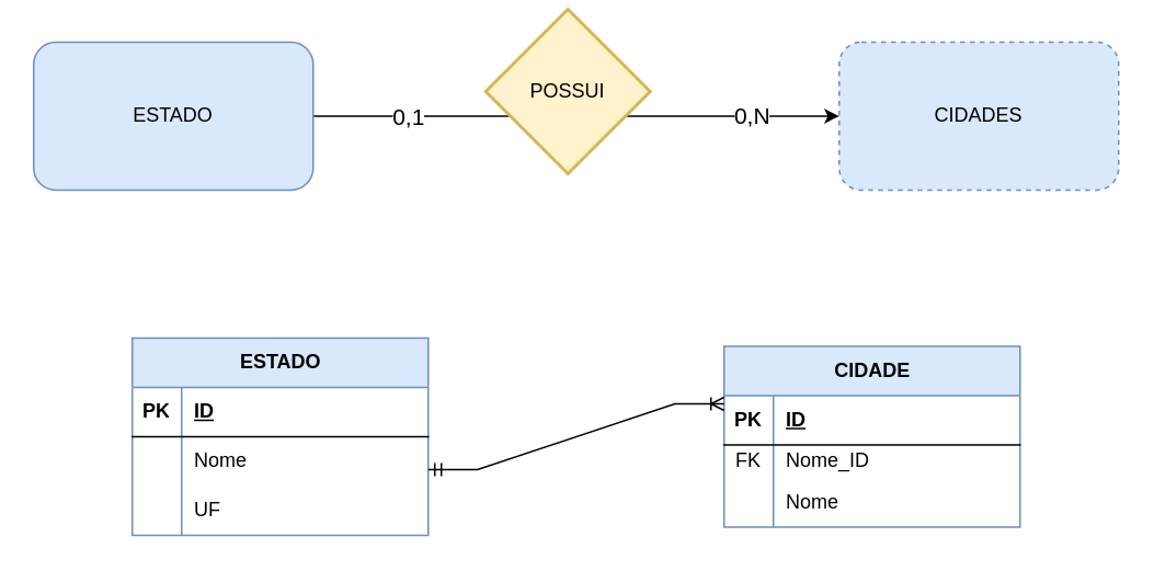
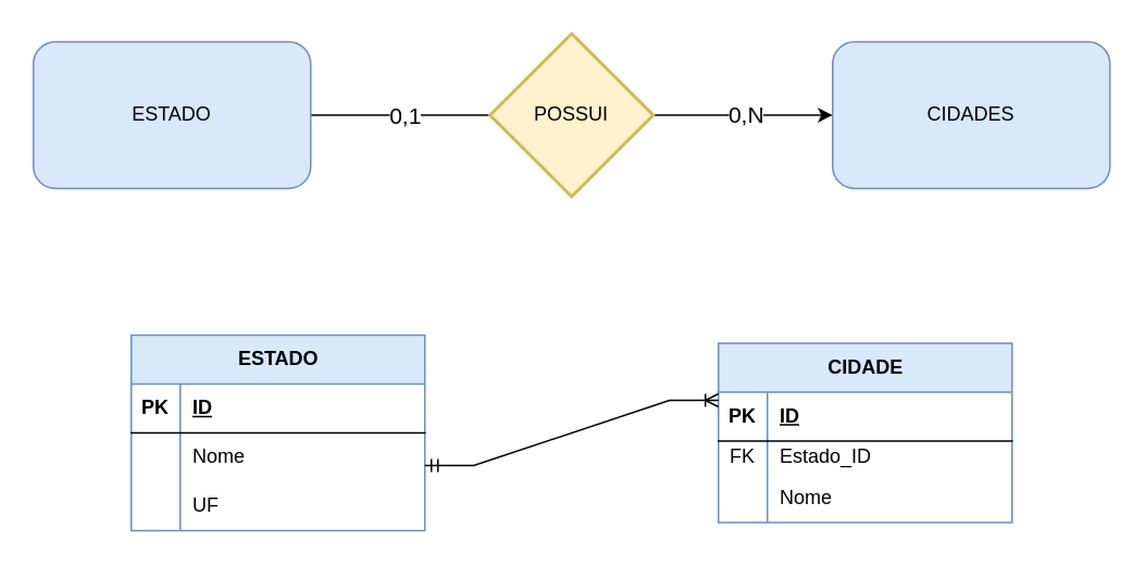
  <mxCell id="0" />
  <mxCell id="1" parent="0" />
  <mxCell id="2" style="edgeStyle=orthogonalEdgeStyle;rounded=0;orthogonalLoop=1;jettySize=auto;html=1;entryX=0;entryY=0.5;entryDx=0;entryDy=0;" edge="1" parent="1" source="6" target="7"><mxGeometry relative="1" as="geometry"><mxPoint x="420" y="70" as="targetPoint" /></mxGeometry></mxCell>
  <mxCell id="3" value="1" style="edgeLabel;html=1;align=center;verticalAlign=middle;resizable=0;points=[];" vertex="1" connectable="0" parent="2"><mxGeometry x="-0.675" y="1" relative="1" as="geometry"><mxPoint as="offset" /></mxGeometry></mxCell>
  <mxCell id="4" value="0,N" style="edgeLabel;html=1;align=center;verticalAlign=middle;resizable=0;points=[];fontSize=14;" vertex="1" connectable="0" parent="2"><mxGeometry x="0.662" y="1" relative="1" as="geometry"><mxPoint as="offset" /></mxGeometry></mxCell>
  <mxCell id="5" value="0,1" style="edgeLabel;html=1;align=center;verticalAlign=middle;resizable=0;points=[];fontSize=14;" vertex="1" connectable="0" parent="2"><mxGeometry x="-0.646" relative="1" as="geometry"><mxPoint as="offset" /></mxGeometry></mxCell>
  <mxCell id="6" value="ESTADO" style="rounded=1;whiteSpace=wrap;html=1;fillColor=#dae8fc;strokeColor=#6c8ebf;" vertex="1" parent="1"><mxGeometry x="20" y="25" width="170" height="90" as="geometry" /></mxCell>
- <mxCell id="7" value="CIDADES" style="rounded=1;whiteSpace=wrap;html=1;fillColor=#dae8fc;strokeColor=#6c8ebf;dashed=1;" vertex="1" parent="1"><mxGeometry x="510" y="25" width="170" height="90" as="geometry" /></mxCell>
- <mxCell id="8" value="POSSUI" style="strokeWidth=2;html=1;shape=mxgraph.flowchart.decision;whiteSpace=wrap;fillColor=#fff2cc;strokeColor=#d6b656;" vertex="1" parent="1"><mxGeometry x="295" y="5" width="100" height="100" as="geometry" /></mxCell>
+ <mxCell id="7" value="CIDADES" style="rounded=1;whiteSpace=wrap;html=1;fillColor=#dae8fc;strokeColor=#6c8ebf;" vertex="1" parent="1"><mxGeometry x="510" y="25" width="170" height="90" as="geometry" /></mxCell>
+ <mxCell id="8" value="POSSUI" style="strokeWidth=2;html=1;shape=mxgraph.flowchart.decision;whiteSpace=wrap;fillColor=#fff2cc;strokeColor=#d6b656;" vertex="1" parent="1"><mxGeometry x="300" y="20" width="100" height="100" as="geometry" /></mxCell>
  <mxCell id="9" value="ESTADO" style="shape=table;startSize=30;container=1;collapsible=1;childLayout=tableLayout;fixedRows=1;rowLines=0;fontStyle=1;align=center;resizeLast=1;html=1;fillColor=#dae8fc;strokeColor=#6c8ebf;" vertex="1" parent="1"><mxGeometry x="80" y="205" width="180" height="120" as="geometry" /></mxCell>
  <mxCell id="10" value="" style="shape=tableRow;horizontal=0;startSize=0;swimlaneHead=0;swimlaneBody=0;fillColor=none;collapsible=0;dropTarget=0;points=[[0,0.5],[1,0.5]];portConstraint=eastwest;top=0;left=0;right=0;bottom=1;" vertex="1" parent="9"><mxGeometry y="30" width="180" height="30" as="geometry" /></mxCell>
  <mxCell id="11" value="PK" style="shape=partialRectangle;connectable=0;fillColor=none;top=0;left=0;bottom=0;right=0;fontStyle=1;overflow=hidden;whiteSpace=wrap;html=1;" vertex="1" parent="10"><mxGeometry width="30" height="30" as="geometry"><mxRectangle width="30" height="30" as="alternateBounds" /></mxGeometry></mxCell>
  <mxCell id="12" value="ID" style="shape=partialRectangle;connectable=0;fillColor=none;top=0;left=0;bottom=0;right=0;align=left;spacingLeft=6;fontStyle=5;overflow=hidden;whiteSpace=wrap;html=1;" vertex="1" parent="10"><mxGeometry x="30" width="150" height="30" as="geometry"><mxRectangle width="150" height="30" as="alternateBounds" /></mxGeometry></mxCell>
  <mxCell id="13" value="" style="shape=tableRow;horizontal=0;startSize=0;swimlaneHead=0;swimlaneBody=0;fillColor=none;collapsible=0;dropTarget=0;points=[[0,0.5],[1,0.5]];portConstraint=eastwest;top=0;left=0;right=0;bottom=0;" vertex="1" parent="9"><mxGeometry y="60" width="180" height="30" as="geometry" /></mxCell>
  <mxCell id="14" value="" style="shape=partialRectangle;connectable=0;fillColor=none;top=0;left=0;bottom=0;right=0;editable=1;overflow=hidden;whiteSpace=wrap;html=1;" vertex="1" parent="13"><mxGeometry width="30" height="30" as="geometry"><mxRectangle width="30" height="30" as="alternateBounds" /></mxGeometry></mxCell>
  <mxCell id="15" value="Nome" style="shape=partialRectangle;connectable=0;fillColor=none;top=0;left=0;bottom=0;right=0;align=left;spacingLeft=6;overflow=hidden;whiteSpace=wrap;html=1;" vertex="1" parent="13"><mxGeometry x="30" width="150" height="30" as="geometry"><mxRectangle width="150" height="30" as="alternateBounds" /></mxGeometry></mxCell>
  <mxCell id="16" value="" style="shape=tableRow;horizontal=0;startSize=0;swimlaneHead=0;swimlaneBody=0;fillColor=none;collapsible=0;dropTarget=0;points=[[0,0.5],[1,0.5]];portConstraint=eastwest;top=0;left=0;right=0;bottom=0;" vertex="1" parent="9"><mxGeometry y="90" width="180" height="30" as="geometry" /></mxCell>
  <mxCell id="17" value="" style="shape=partialRectangle;connectable=0;fillColor=none;top=0;left=0;bottom=0;right=0;editable=1;overflow=hidden;whiteSpace=wrap;html=1;" vertex="1" parent="16"><mxGeometry width="30" height="30" as="geometry"><mxRectangle width="30" height="30" as="alternateBounds" /></mxGeometry></mxCell>
  <mxCell id="18" value="UF" style="shape=partialRectangle;connectable=0;fillColor=none;top=0;left=0;bottom=0;right=0;align=left;spacingLeft=6;overflow=hidden;whiteSpace=wrap;html=1;" vertex="1" parent="16"><mxGeometry x="30" width="150" height="30" as="geometry"><mxRectangle width="150" height="30" as="alternateBounds" /></mxGeometry></mxCell>
  <mxCell id="19" value="CIDADE" style="shape=table;startSize=30;container=1;collapsible=1;childLayout=tableLayout;fixedRows=1;rowLines=0;fontStyle=1;align=center;resizeLast=1;html=1;fillColor=#dae8fc;strokeColor=#6c8ebf;" vertex="1" parent="1"><mxGeometry x="440" y="210" width="180" height="110" as="geometry" /></mxCell>
  <mxCell id="20" value="" style="shape=tableRow;horizontal=0;startSize=0;swimlaneHead=0;swimlaneBody=0;fillColor=none;collapsible=0;dropTarget=0;points=[[0,0.5],[1,0.5]];portConstraint=eastwest;top=0;left=0;right=0;bottom=1;" vertex="1" parent="19"><mxGeometry y="30" width="180" height="30" as="geometry" /></mxCell>
  <mxCell id="21" value="PK" style="shape=partialRectangle;connectable=0;fillColor=none;top=0;left=0;bottom=0;right=0;fontStyle=1;overflow=hidden;whiteSpace=wrap;html=1;" vertex="1" parent="20"><mxGeometry width="30" height="30" as="geometry"><mxRectangle width="30" height="30" as="alternateBounds" /></mxGeometry></mxCell>
  <mxCell id="22" value="ID" style="shape=partialRectangle;connectable=0;fillColor=none;top=0;left=0;bottom=0;right=0;align=left;spacingLeft=6;fontStyle=5;overflow=hidden;whiteSpace=wrap;html=1;" vertex="1" parent="20"><mxGeometry x="30" width="150" height="30" as="geometry"><mxRectangle width="150" height="30" as="alternateBounds" /></mxGeometry></mxCell>
  <mxCell id="23" value="" style="shape=tableRow;horizontal=0;startSize=0;swimlaneHead=0;swimlaneBody=0;fillColor=none;collapsible=0;dropTarget=0;points=[[0,0.5],[1,0.5]];portConstraint=eastwest;top=0;left=0;right=0;bottom=0;" vertex="1" parent="19"><mxGeometry y="60" width="180" height="20" as="geometry" /></mxCell>
  <mxCell id="24" value="FK" style="shape=partialRectangle;connectable=0;fillColor=none;top=0;left=0;bottom=0;right=0;editable=1;overflow=hidden;whiteSpace=wrap;html=1;strokeColor=#000000;" vertex="1" parent="23"><mxGeometry width="30" height="20" as="geometry"><mxRectangle width="30" height="20" as="alternateBounds" /></mxGeometry></mxCell>
- <mxCell id="25" value="Nome_ID" style="shape=partialRectangle;connectable=0;fillColor=none;top=0;left=0;bottom=0;right=0;align=left;spacingLeft=6;overflow=hidden;whiteSpace=wrap;html=1;strokeColor=#000000;" vertex="1" parent="23"><mxGeometry x="30" width="150" height="20" as="geometry"><mxRectangle width="150" height="20" as="alternateBounds" /></mxGeometry></mxCell>
+ <mxCell id="25" value="Estado_ID" style="shape=partialRectangle;connectable=0;fillColor=none;top=0;left=0;bottom=0;right=0;align=left;spacingLeft=6;overflow=hidden;whiteSpace=wrap;html=1;strokeColor=#000000;" vertex="1" parent="23"><mxGeometry x="30" width="150" height="20" as="geometry"><mxRectangle width="150" height="20" as="alternateBounds" /></mxGeometry></mxCell>
  <mxCell id="26" value="" style="shape=tableRow;horizontal=0;startSize=0;swimlaneHead=0;swimlaneBody=0;fillColor=none;collapsible=0;dropTarget=0;points=[[0,0.5],[1,0.5]];portConstraint=eastwest;top=0;left=0;right=0;bottom=0;" vertex="1" parent="19"><mxGeometry y="80" width="180" height="30" as="geometry" /></mxCell>
  <mxCell id="27" value="" style="shape=partialRectangle;connectable=0;fillColor=none;top=0;left=0;bottom=0;right=0;editable=1;overflow=hidden;whiteSpace=wrap;html=1;" vertex="1" parent="26"><mxGeometry width="30" height="30" as="geometry"><mxRectangle width="30" height="30" as="alternateBounds" /></mxGeometry></mxCell>
  <mxCell id="28" value="Nome" style="shape=partialRectangle;connectable=0;fillColor=none;top=0;left=0;bottom=0;right=0;align=left;spacingLeft=6;overflow=hidden;whiteSpace=wrap;html=1;" vertex="1" parent="26"><mxGeometry x="30" width="150" height="30" as="geometry"><mxRectangle width="150" height="30" as="alternateBounds" /></mxGeometry></mxCell>
  <mxCell id="29" value="" style="edgeStyle=entityRelationEdgeStyle;fontSize=12;html=1;endArrow=ERoneToMany;startArrow=ERmandOne;rounded=0;" edge="1" parent="1"><mxGeometry width="100" height="100" relative="1" as="geometry"><mxPoint x="260" y="285" as="sourcePoint" /><mxPoint x="440" y="245" as="targetPoint" /></mxGeometry></mxCell>
